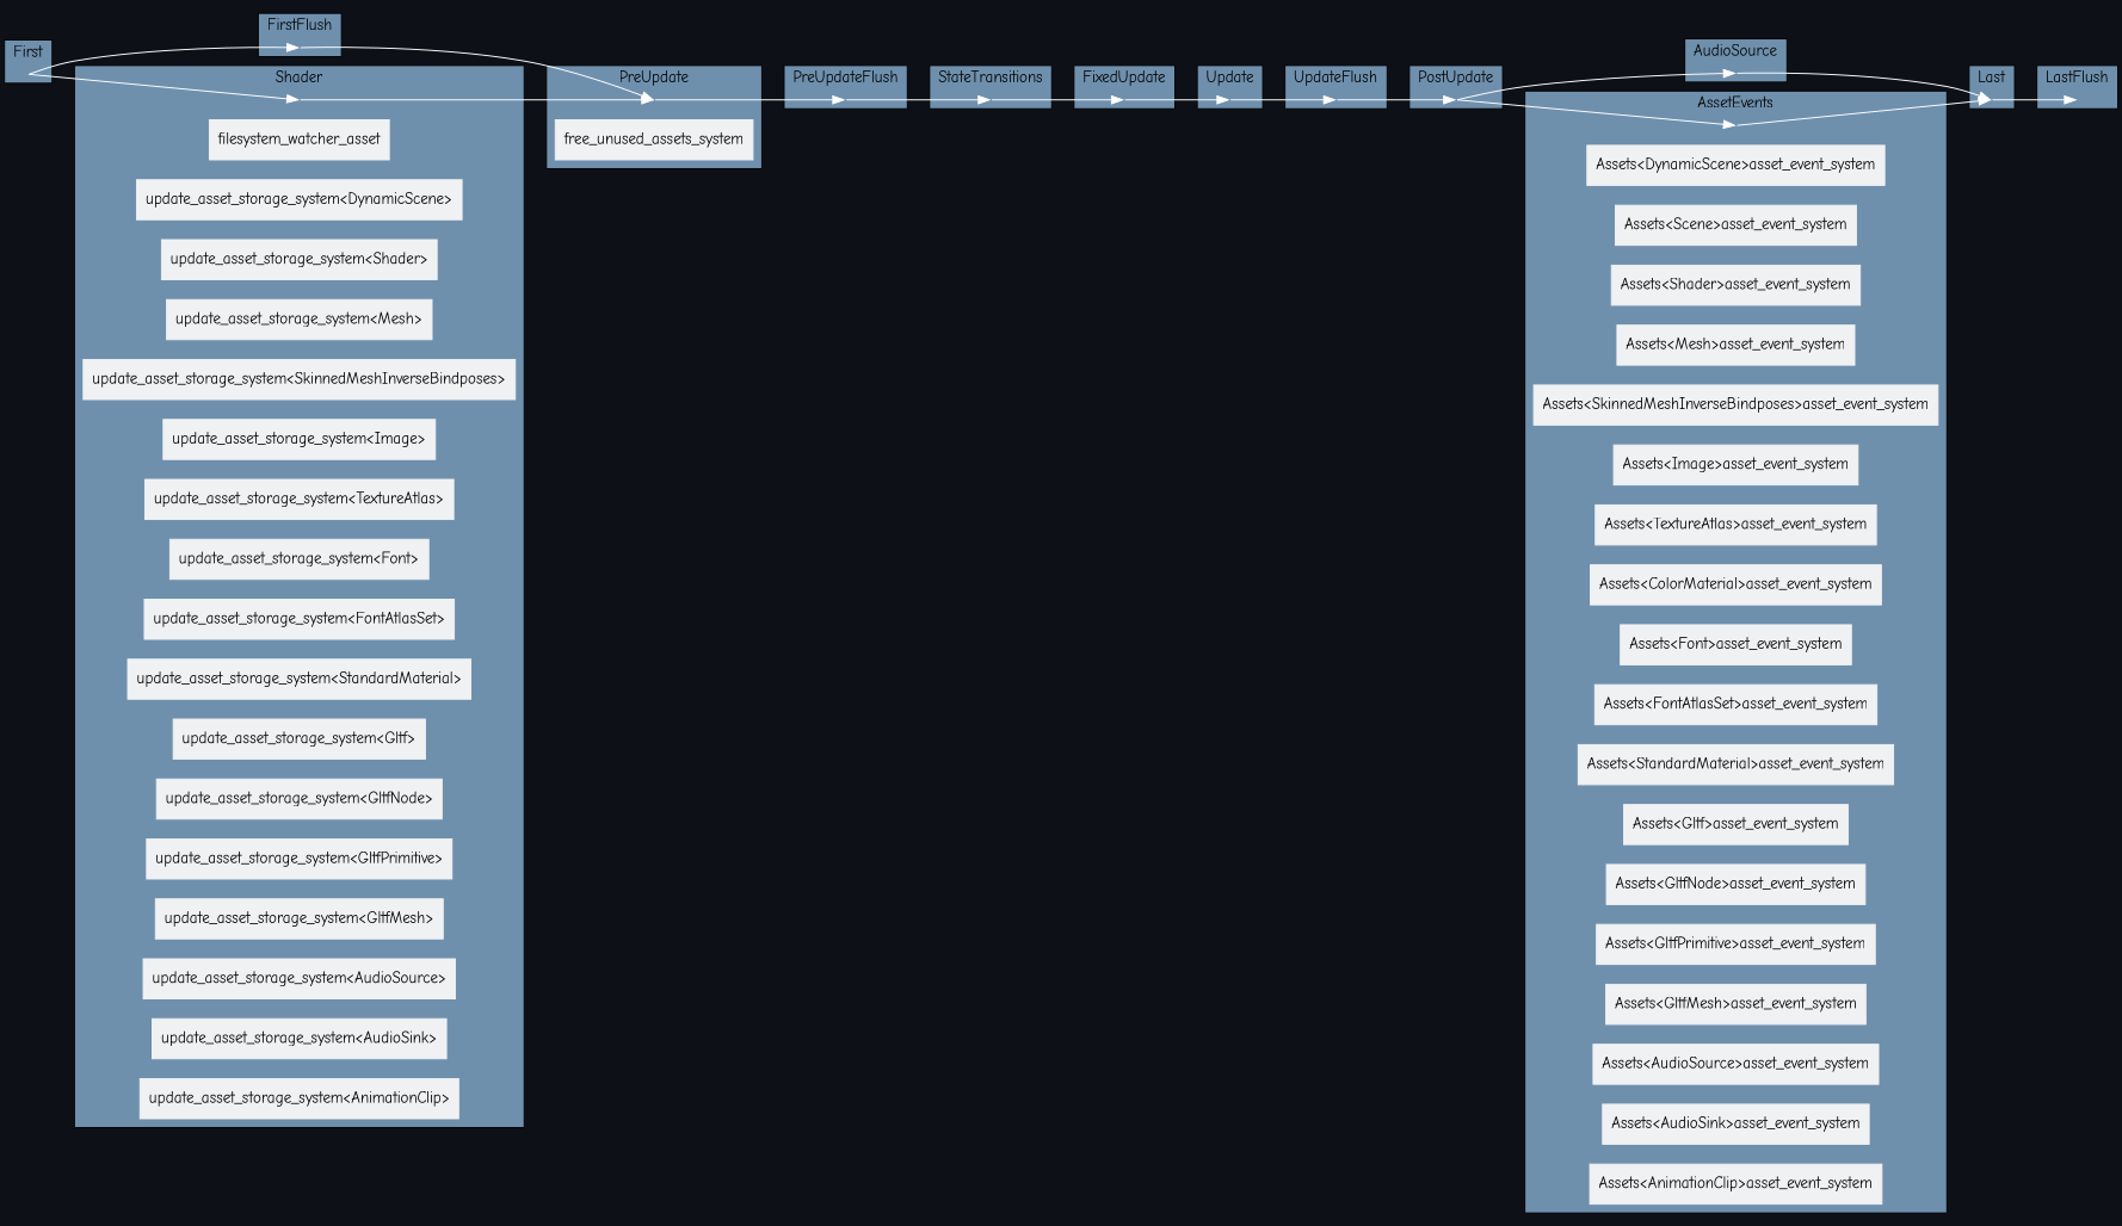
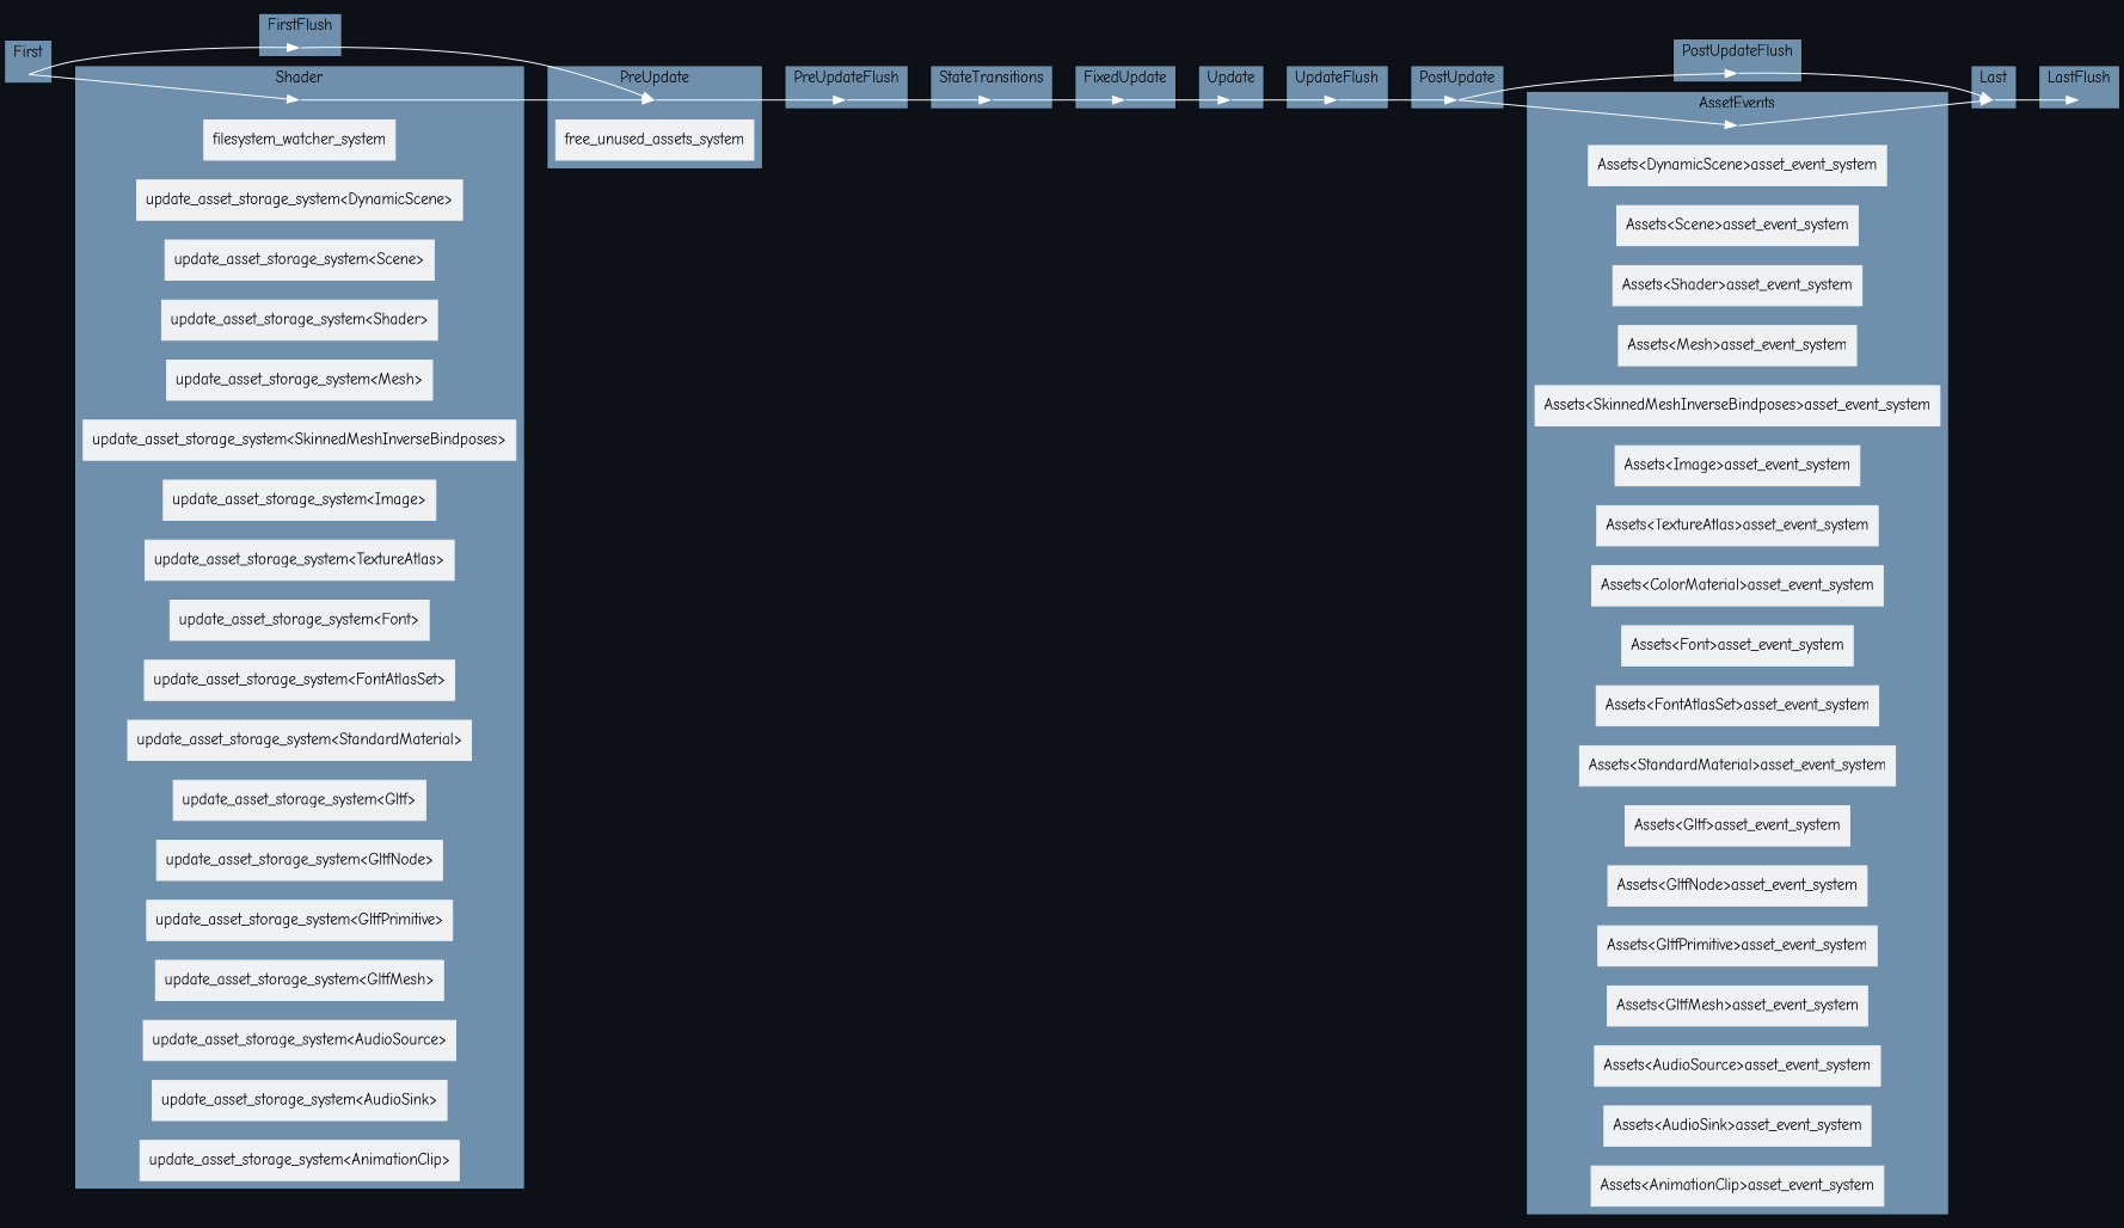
  digraph {
    bgcolor="#0d1117"
    compound=true
    fontname="Comic Neue"
    rankdir=LR
    splines=spline
    node [color="#eff1f3" fillcolor="#eff1f3" fontname="Comic Neue" shape=box style=filled]
    edge [color=white fontname="Comic Neue"]
    "set_marker_node_Set(0)" [height=0 shape=point style=invis]
    "set_marker_node_Set(2)" [height=0 shape=point style=invis]
    "set_marker_node_Set(3)" [height=0 shape=point style=invis]
    "set_marker_node_Set(4)" [height=0 shape=point style=invis]
    "set_marker_node_Set(5)" [height=0 shape=point style=invis]
    "set_marker_node_Set(6)" [height=0 shape=point style=invis]
    "set_marker_node_Set(7)" [height=0 shape=point style=invis]
    "set_marker_node_Set(8)" [height=0 shape=point style=invis]
    n9 [label=free_unused_assets_system]
    "set_marker_node_Set(9)" [height=0 shape=point style=invis]
    "set_marker_node_Set(10)" [height=0 shape=point style=invis]
    "set_marker_node_Set(11)" [height=0 shape=point style=invis]
    "set_marker_node_Set(12)" [height=0 shape=point style=invis]
    "set_marker_node_Set(58)" [height=0 shape=point style=invis]
-   n15 [label=filesystem_watcher_asset]
+   n15 [label=filesystem_watcher_system]
    n16 [label="update_asset_storage_system<DynamicScene>"]
+   n17 [label="update_asset_storage_system<Scene>"]
    n18 [label="update_asset_storage_system<Shader>"]
    n19 [label="update_asset_storage_system<Mesh>"]
    n20 [label="update_asset_storage_system<SkinnedMeshInverseBindposes>"]
    n21 [label="update_asset_storage_system<Image>"]
    n22 [label="update_asset_storage_system<TextureAtlas>"]
    n23 [label="update_asset_storage_system<Font>"]
    n24 [label="update_asset_storage_system<FontAtlasSet>"]
    n25 [label="update_asset_storage_system<StandardMaterial>"]
    n26 [label="update_asset_storage_system<Gltf>"]
    n27 [label="update_asset_storage_system<GltfNode>"]
    n28 [label="update_asset_storage_system<GltfPrimitive>"]
    n29 [label="update_asset_storage_system<GltfMesh>"]
    n30 [label="update_asset_storage_system<AudioSource>"]
    n31 [label="update_asset_storage_system<AudioSink>"]
    n32 [label="update_asset_storage_system<AnimationClip>"]
    "set_marker_node_Set(59)" [height=0 shape=point style=invis]
    n34 [label="Assets<DynamicScene>asset_event_system"]
    n35 [label="Assets<Scene>asset_event_system"]
    n36 [label="Assets<Shader>asset_event_system"]
    n37 [label="Assets<Mesh>asset_event_system"]
    n38 [label="Assets<SkinnedMeshInverseBindposes>asset_event_system"]
    n39 [label="Assets<Image>asset_event_system"]
    n40 [label="Assets<TextureAtlas>asset_event_system"]
    n41 [label="Assets<ColorMaterial>asset_event_system"]
    n42 [label="Assets<Font>asset_event_system"]
    n43 [label="Assets<FontAtlasSet>asset_event_system"]
    n44 [label="Assets<StandardMaterial>asset_event_system"]
    n45 [label="Assets<Gltf>asset_event_system"]
    n46 [label="Assets<GltfNode>asset_event_system"]
    n47 [label="Assets<GltfPrimitive>asset_event_system"]
    n48 [label="Assets<GltfMesh>asset_event_system"]
    n49 [label="Assets<AudioSource>asset_event_system"]
    n50 [label="Assets<AudioSink>asset_event_system"]
    n51 [label="Assets<AnimationClip>asset_event_system"]
    subgraph cluster_1 {
      bgcolor="#6f90ad"
      label=Update
      "set_marker_node_Set(0)"
    }
    subgraph cluster_2 {
      bgcolor="#6f90ad"
      label=FirstFlush
      "set_marker_node_Set(2)"
    }
    subgraph cluster_3 {
      bgcolor="#6f90ad"
      label=PreUpdateFlush
      "set_marker_node_Set(3)"
    }
    subgraph cluster_4 {
      bgcolor="#6f90ad"
      label=UpdateFlush
      "set_marker_node_Set(4)"
    }
    subgraph cluster_5 {
      bgcolor="#6f90ad"
-     label=AudioSource
+     label=PostUpdateFlush
      "set_marker_node_Set(5)"
    }
    subgraph cluster_6 {
      bgcolor="#6f90ad"
      label=LastFlush
      "set_marker_node_Set(6)"
    }
    subgraph cluster_7 {
      bgcolor="#6f90ad"
      label=First
      "set_marker_node_Set(7)"
    }
    subgraph cluster_8 {
      bgcolor="#6f90ad"
      label=PreUpdate
      "set_marker_node_Set(8)"
      n9
    }
    subgraph cluster_9 {
      bgcolor="#6f90ad"
      label=StateTransitions
      "set_marker_node_Set(9)"
    }
    subgraph cluster_10 {
      bgcolor="#6f90ad"
      label=FixedUpdate
      "set_marker_node_Set(10)"
    }
    subgraph cluster_11 {
      bgcolor="#6f90ad"
      label=PostUpdate
      "set_marker_node_Set(11)"
    }
    subgraph cluster_12 {
      bgcolor="#6f90ad"
      label=Last
      "set_marker_node_Set(12)"
    }
    subgraph cluster_13 {
      bgcolor="#6f90ad"
      label=Shader
      "set_marker_node_Set(58)"
      n15
      n16
+     n17
      n18
      n19
      n20
      n21
      n22
      n23
      n24
      n25
      n26
      n27
      n28
      n29
      n30
      n31
      n32
    }
    subgraph cluster_14 {
      bgcolor="#6f90ad"
      label=AssetEvents
      "set_marker_node_Set(59)"
      n34
      n35
      n36
      n37
      n38
      n39
      n40
      n41
      n42
      n43
      n44
      n45
      n46
      n47
      n48
      n49
      n50
      n51
    }
    "set_marker_node_Set(0)" -> "set_marker_node_Set(4)"
    "set_marker_node_Set(2)" -> "set_marker_node_Set(8)"
    "set_marker_node_Set(3)" -> "set_marker_node_Set(9)"
    "set_marker_node_Set(4)" -> "set_marker_node_Set(11)"
    "set_marker_node_Set(5)" -> "set_marker_node_Set(12)"
    "set_marker_node_Set(7)" -> "set_marker_node_Set(2)"
    "set_marker_node_Set(7)" -> "set_marker_node_Set(58)"
    "set_marker_node_Set(8)" -> "set_marker_node_Set(3)"
    "set_marker_node_Set(9)" -> "set_marker_node_Set(10)"
    "set_marker_node_Set(10)" -> "set_marker_node_Set(0)"
    "set_marker_node_Set(11)" -> "set_marker_node_Set(5)"
    "set_marker_node_Set(11)" -> "set_marker_node_Set(59)"
    "set_marker_node_Set(12)" -> "set_marker_node_Set(6)"
    "set_marker_node_Set(58)" -> "set_marker_node_Set(8)"
    "set_marker_node_Set(59)" -> "set_marker_node_Set(12)"
  }
